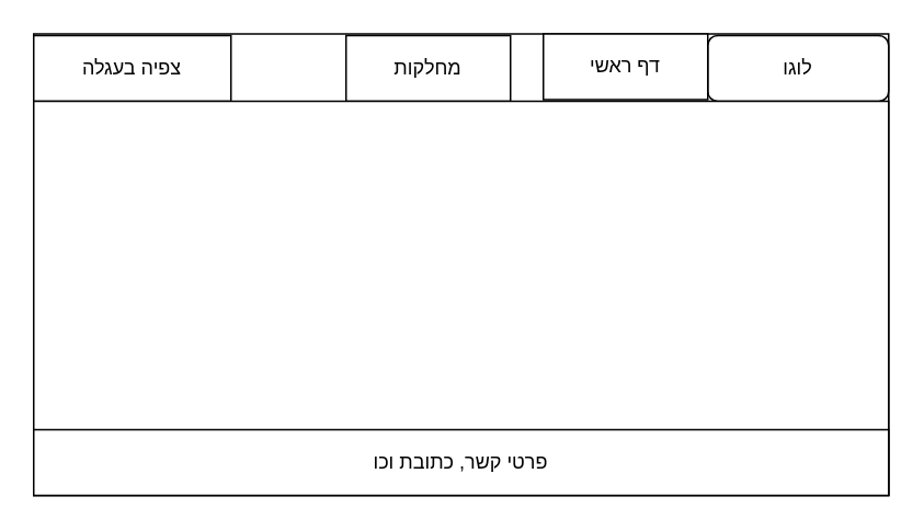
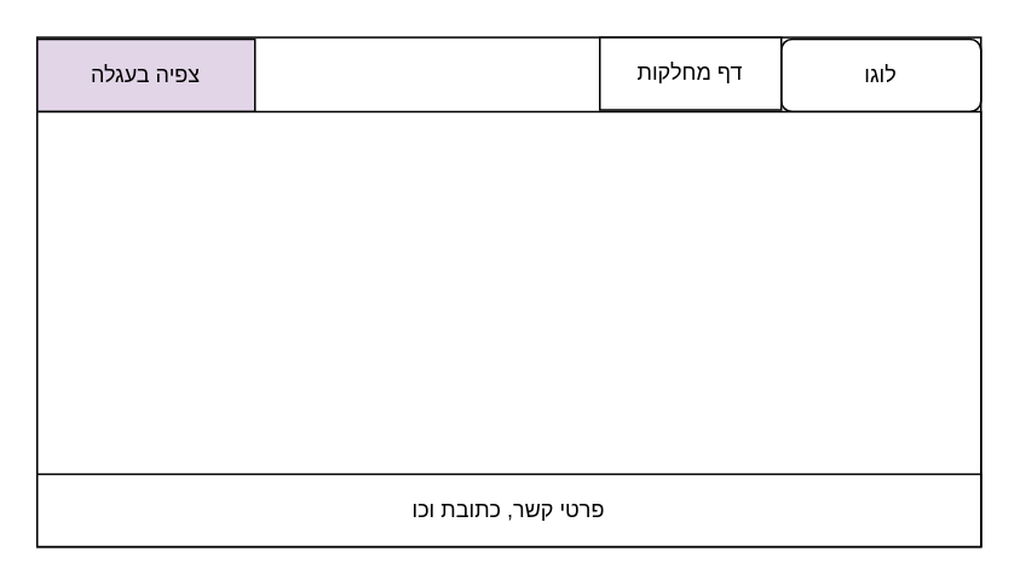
  <mxCell id="0" />
  <mxCell id="1" parent="0" />
  <mxCell id="2" value="" style="rounded=0;whiteSpace=wrap;html=1;" parent="1" vertex="1"><mxGeometry x="20" y="20" width="520" height="281" as="geometry" /></mxCell>
  <mxCell id="3" value="לוגו" style="whiteSpace=wrap;html=1;rounded=1;" parent="1" vertex="1"><mxGeometry x="430" y="21" width="110" height="40" as="geometry" /></mxCell>
- <mxCell id="4" value="צפיה בעגלה" style="rounded=0;whiteSpace=wrap;html=1;" parent="1" vertex="1"><mxGeometry x="20" y="21" width="120" height="40" as="geometry" /></mxCell>
- <mxCell id="5" value="מחלקות" style="rounded=0;whiteSpace=wrap;html=1;" parent="1" vertex="1"><mxGeometry x="210" y="21" width="100" height="40" as="geometry" /></mxCell>
+ <mxCell id="4" value="צפיה בעגלה" style="rounded=0;whiteSpace=wrap;html=1;fillColor=#e1d5e7;" parent="1" vertex="1"><mxGeometry x="20" y="21" width="120" height="40" as="geometry" /></mxCell>
  <mxCell id="6" value="" style="rounded=0;whiteSpace=wrap;html=1;" parent="1" vertex="1"><mxGeometry x="20" y="61" width="520" height="240" as="geometry" /></mxCell>
- <mxCell id="7" value="דף ראשי" style="rounded=0;whiteSpace=wrap;html=1;" parent="1" vertex="1"><mxGeometry x="330" y="20" width="100" height="40" as="geometry" /></mxCell>
+ <mxCell id="7" value="דף מחלקות" style="rounded=0;whiteSpace=wrap;html=1;" parent="1" vertex="1"><mxGeometry x="330" y="20" width="100" height="40" as="geometry" /></mxCell>
  <mxCell id="8" value="פרטי קשר, כתובת וכו" style="rounded=0;whiteSpace=wrap;html=1;" parent="1" vertex="1"><mxGeometry x="20" y="261" width="520" height="40" as="geometry" /></mxCell>
